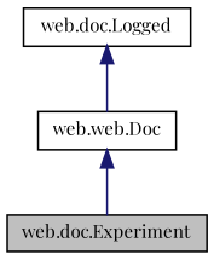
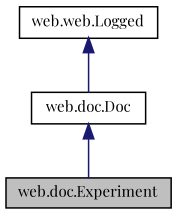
  digraph {
    fontname="Playfair Display"
    node [color=black fillcolor=white fontname="Playfair Display" fontsize=10 shape=record style=filled]
    edge [color=midnightblue dir=back fontname="Playfair Display" fontsize=10 labelfontname=Helvetica labelfontsize=10 style=solid]
    n1 [fillcolor=grey75 fontcolor=black height=0.2 label="web.doc.Experiment" width=0.4]
-   n2 [height=0.2 label="web.web.Doc" width=0.4]
-   n3 [height=0.2 label="web.doc.Logged" width=0.4]
+   n2 [height=0.2 label="web.doc.Doc" width=0.4]
+   n3 [height=0.2 label="web.web.Logged" width=0.4]
    n2 -> n1
    n3 -> n2
  }
